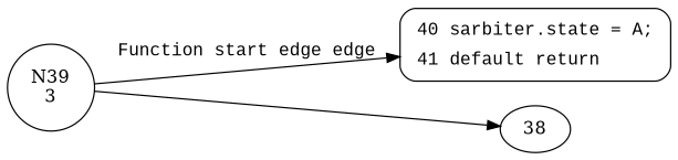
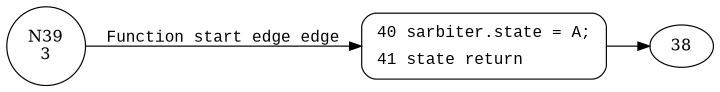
  digraph {
    rankdir=LR
    n1 [label="N39\n3" shape=circle]
-   n2 [fillcolor=white fontname="Courier New" label=<<table border="0" cellborder="0" cellpadding="3" bgcolor="white"><tr><td align="right">40</td><td align="left">sarbiter.state = A;</td></tr><tr><td align="right">41</td><td align="left">default return</td></tr></table>> penwidth=1 shape=Mrecord style="filled,bold"]
+   n2 [fillcolor=white fontname="Courier New" label=<<table border="0" cellborder="0" cellpadding="3" bgcolor="white"><tr><td align="right">40</td><td align="left">sarbiter.state = A;</td></tr><tr><td align="right">41</td><td align="left">state return</td></tr></table>> penwidth=1 shape=Mrecord style="filled,bold"]
    38
    n1 -> n2 [fontname="Courier New" label="Function start edge edge"]
-   n1 -> 38
+   n2 -> 38
  }
